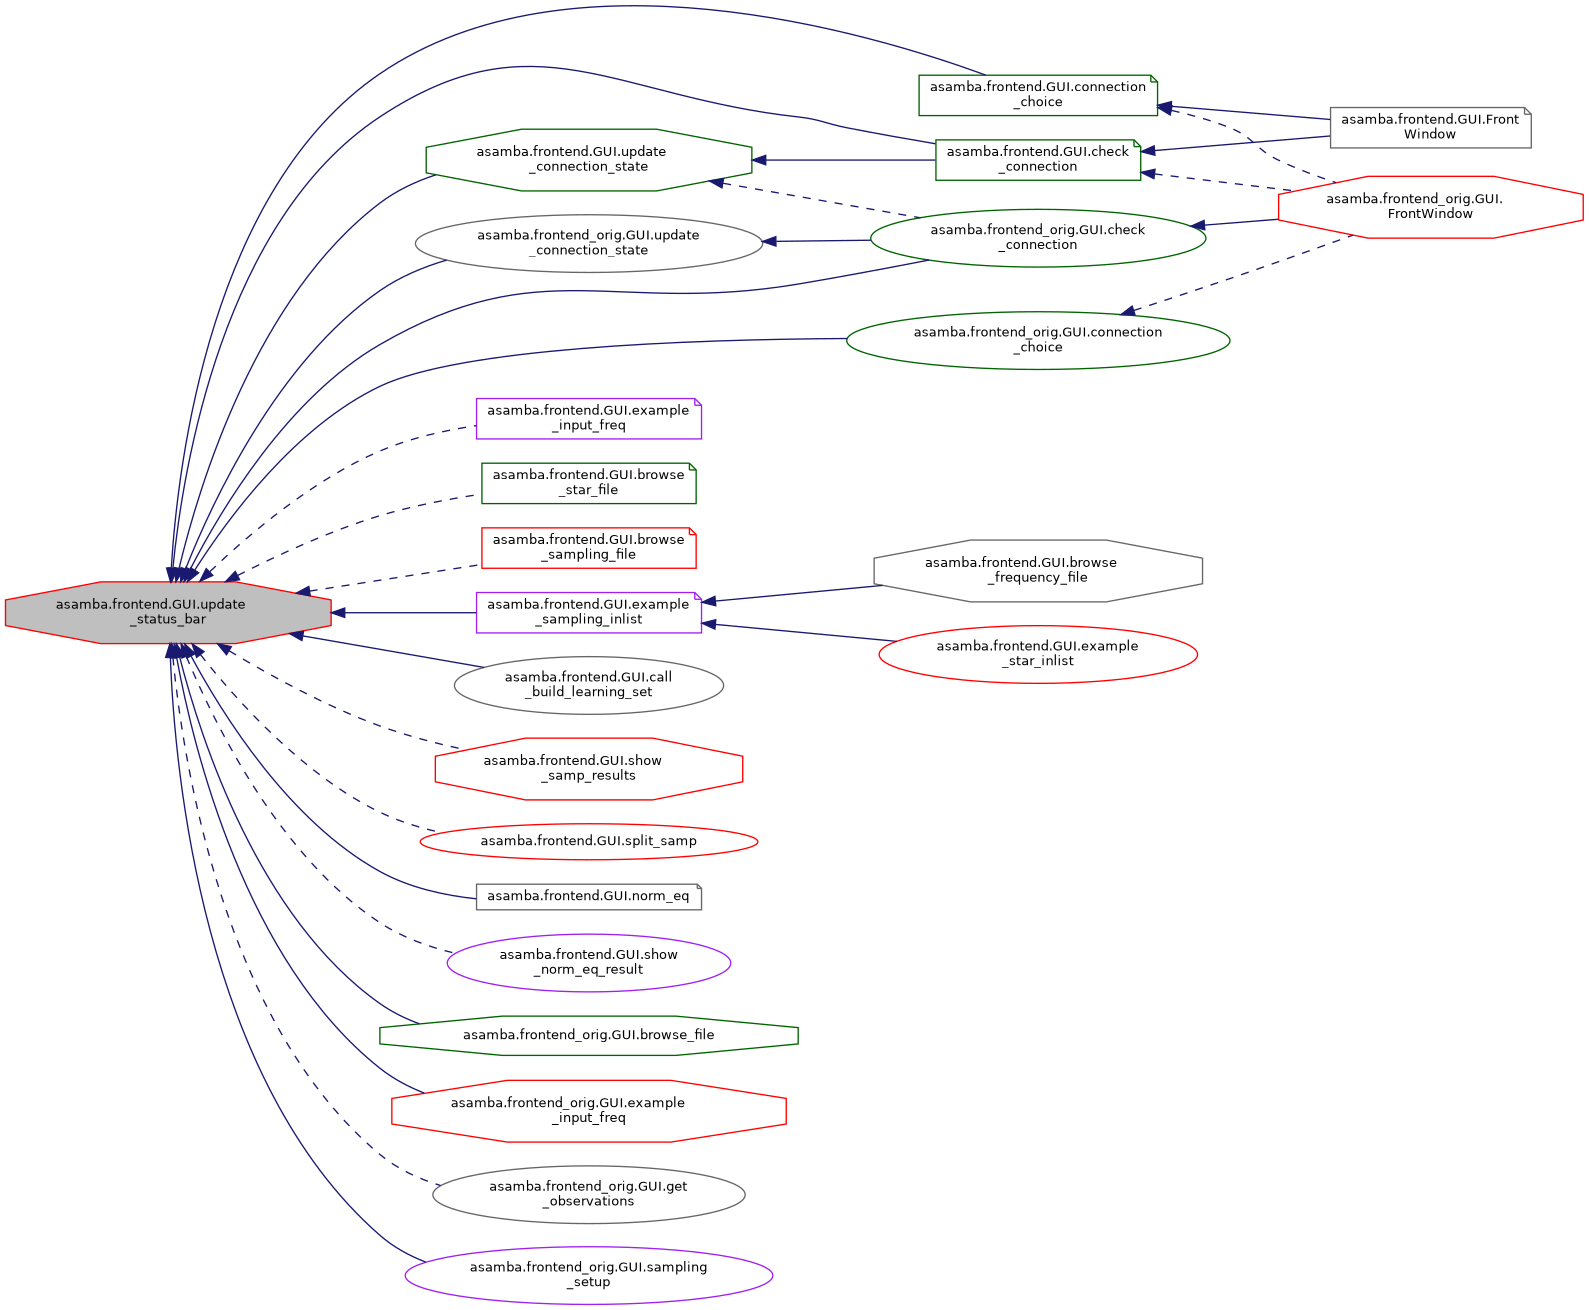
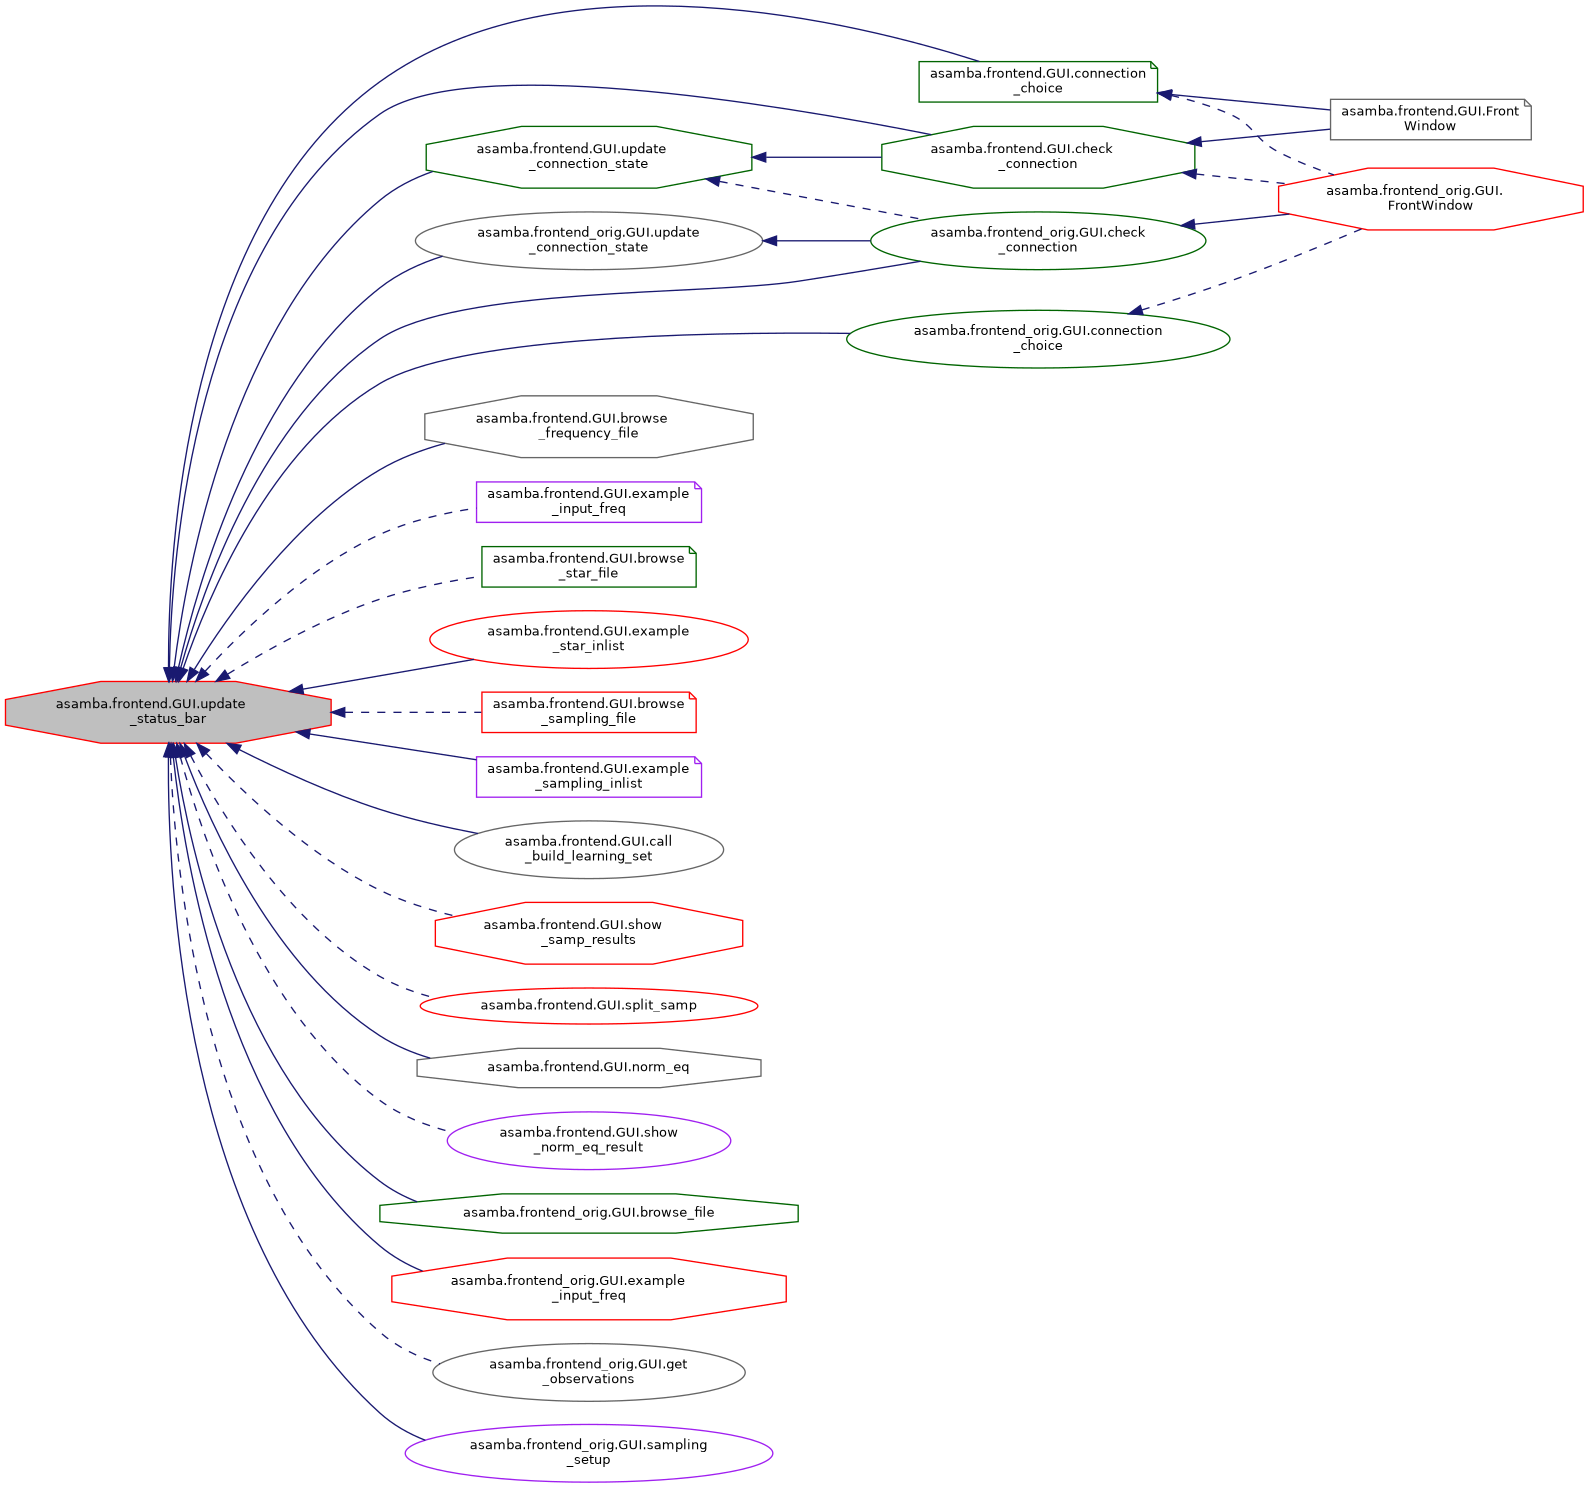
  digraph {
    rankdir=LR
    node [color=red fillcolor=white fontname=Helvetica fontsize=10 shape=ellipse style=filled]
    edge [color=midnightblue dir=back fontname=Helvetica fontsize=10 labelfontname=Helvetica labelfontsize=10 style=solid]
    n1 [fillcolor=grey75 fontcolor=black height=0.2 label="asamba.frontend.GUI.update\l_status_bar" shape=octagon width=0.4]
    n2 [color=darkgreen height=0.2 label="asamba.frontend.GUI.connection\l_choice" shape=note width=0.4]
-   n3 [color=darkgreen height=0.2 label="asamba.frontend.GUI.check\l_connection" shape=note width=0.4]
+   n3 [color=darkgreen height=0.2 label="asamba.frontend.GUI.check\l_connection" shape=octagon width=0.4]
    n4 [color=darkgreen height=0.2 label="asamba.frontend.GUI.update\l_connection_state" shape=octagon width=0.4]
    n5 [color=darkgreen height=0.2 label="asamba.frontend_orig.GUI.check\l_connection" width=0.4]
    n6 [color=gray40 height=0.2 label="asamba.frontend.GUI.browse\l_frequency_file" shape=octagon width=0.4]
    n7 [color=purple height=0.2 label="asamba.frontend.GUI.example\l_input_freq" shape=note width=0.4]
    n8 [color=darkgreen height=0.2 label="asamba.frontend.GUI.browse\l_star_file" shape=note width=0.4]
    n9 [height=0.2 label="asamba.frontend.GUI.example\l_star_inlist" width=0.4]
    n10 [height=0.2 label="asamba.frontend.GUI.browse\l_sampling_file" shape=note width=0.4]
    n11 [color=purple height=0.2 label="asamba.frontend.GUI.example\l_sampling_inlist" shape=note width=0.4]
    n12 [color=gray40 height=0.2 label="asamba.frontend.GUI.call\l_build_learning_set" width=0.4]
    n13 [height=0.2 label="asamba.frontend.GUI.show\l_samp_results" shape=octagon width=0.4]
    n14 [height=0.2 label="asamba.frontend.GUI.split_samp" width=0.4]
-   n15 [color=gray40 height=0.2 label="asamba.frontend.GUI.norm_eq" shape=note width=0.4]
+   n15 [color=gray40 height=0.2 label="asamba.frontend.GUI.norm_eq" shape=octagon width=0.4]
    n16 [color=purple height=0.2 label="asamba.frontend.GUI.show\l_norm_eq_result" width=0.4]
    n17 [color=darkgreen height=0.2 label="asamba.frontend_orig.GUI.connection\l_choice" width=0.4]
    n18 [color=gray40 height=0.2 label="asamba.frontend_orig.GUI.update\l_connection_state" width=0.4]
    n19 [color=darkgreen height=0.2 label="asamba.frontend_orig.GUI.browse_file" shape=octagon width=0.4]
    n20 [height=0.2 label="asamba.frontend_orig.GUI.example\l_input_freq" shape=octagon width=0.4]
    n21 [color=gray40 height=0.2 label="asamba.frontend_orig.GUI.get\l_observations" width=0.4]
    n22 [color=purple height=0.2 label="asamba.frontend_orig.GUI.sampling\l_setup" width=0.4]
    n23 [color=gray40 height=0.2 label="asamba.frontend.GUI.Front\lWindow" shape=note width=0.4]
    n24 [height=0.2 label="asamba.frontend_orig.GUI.\lFrontWindow" shape=octagon width=0.4]
    n1 -> n2
    n1 -> n3
    n1 -> n4
    n1 -> n5
-   n11 -> n6
+   n1 -> n6
    n1 -> n7 [style=dashed]
    n1 -> n8 [style=dashed]
-   n11 -> n9
+   n1 -> n9
    n1 -> n10 [style=dashed]
    n1 -> n11
    n1 -> n12
    n1 -> n13 [style=dashed]
    n1 -> n14 [style=dashed]
    n1 -> n15
    n1 -> n16 [style=dashed]
    n1 -> n17
    n1 -> n18
    n1 -> n19
    n1 -> n20
    n1 -> n21 [style=dashed]
    n1 -> n22
    n2 -> n23
    n2 -> n24 [style=dashed]
    n3 -> n23
    n3 -> n24 [style=dashed]
    n4 -> n3
    n4 -> n5 [style=dashed]
    n5 -> n24
    n17 -> n24 [style=dashed]
    n18 -> n5
  }
